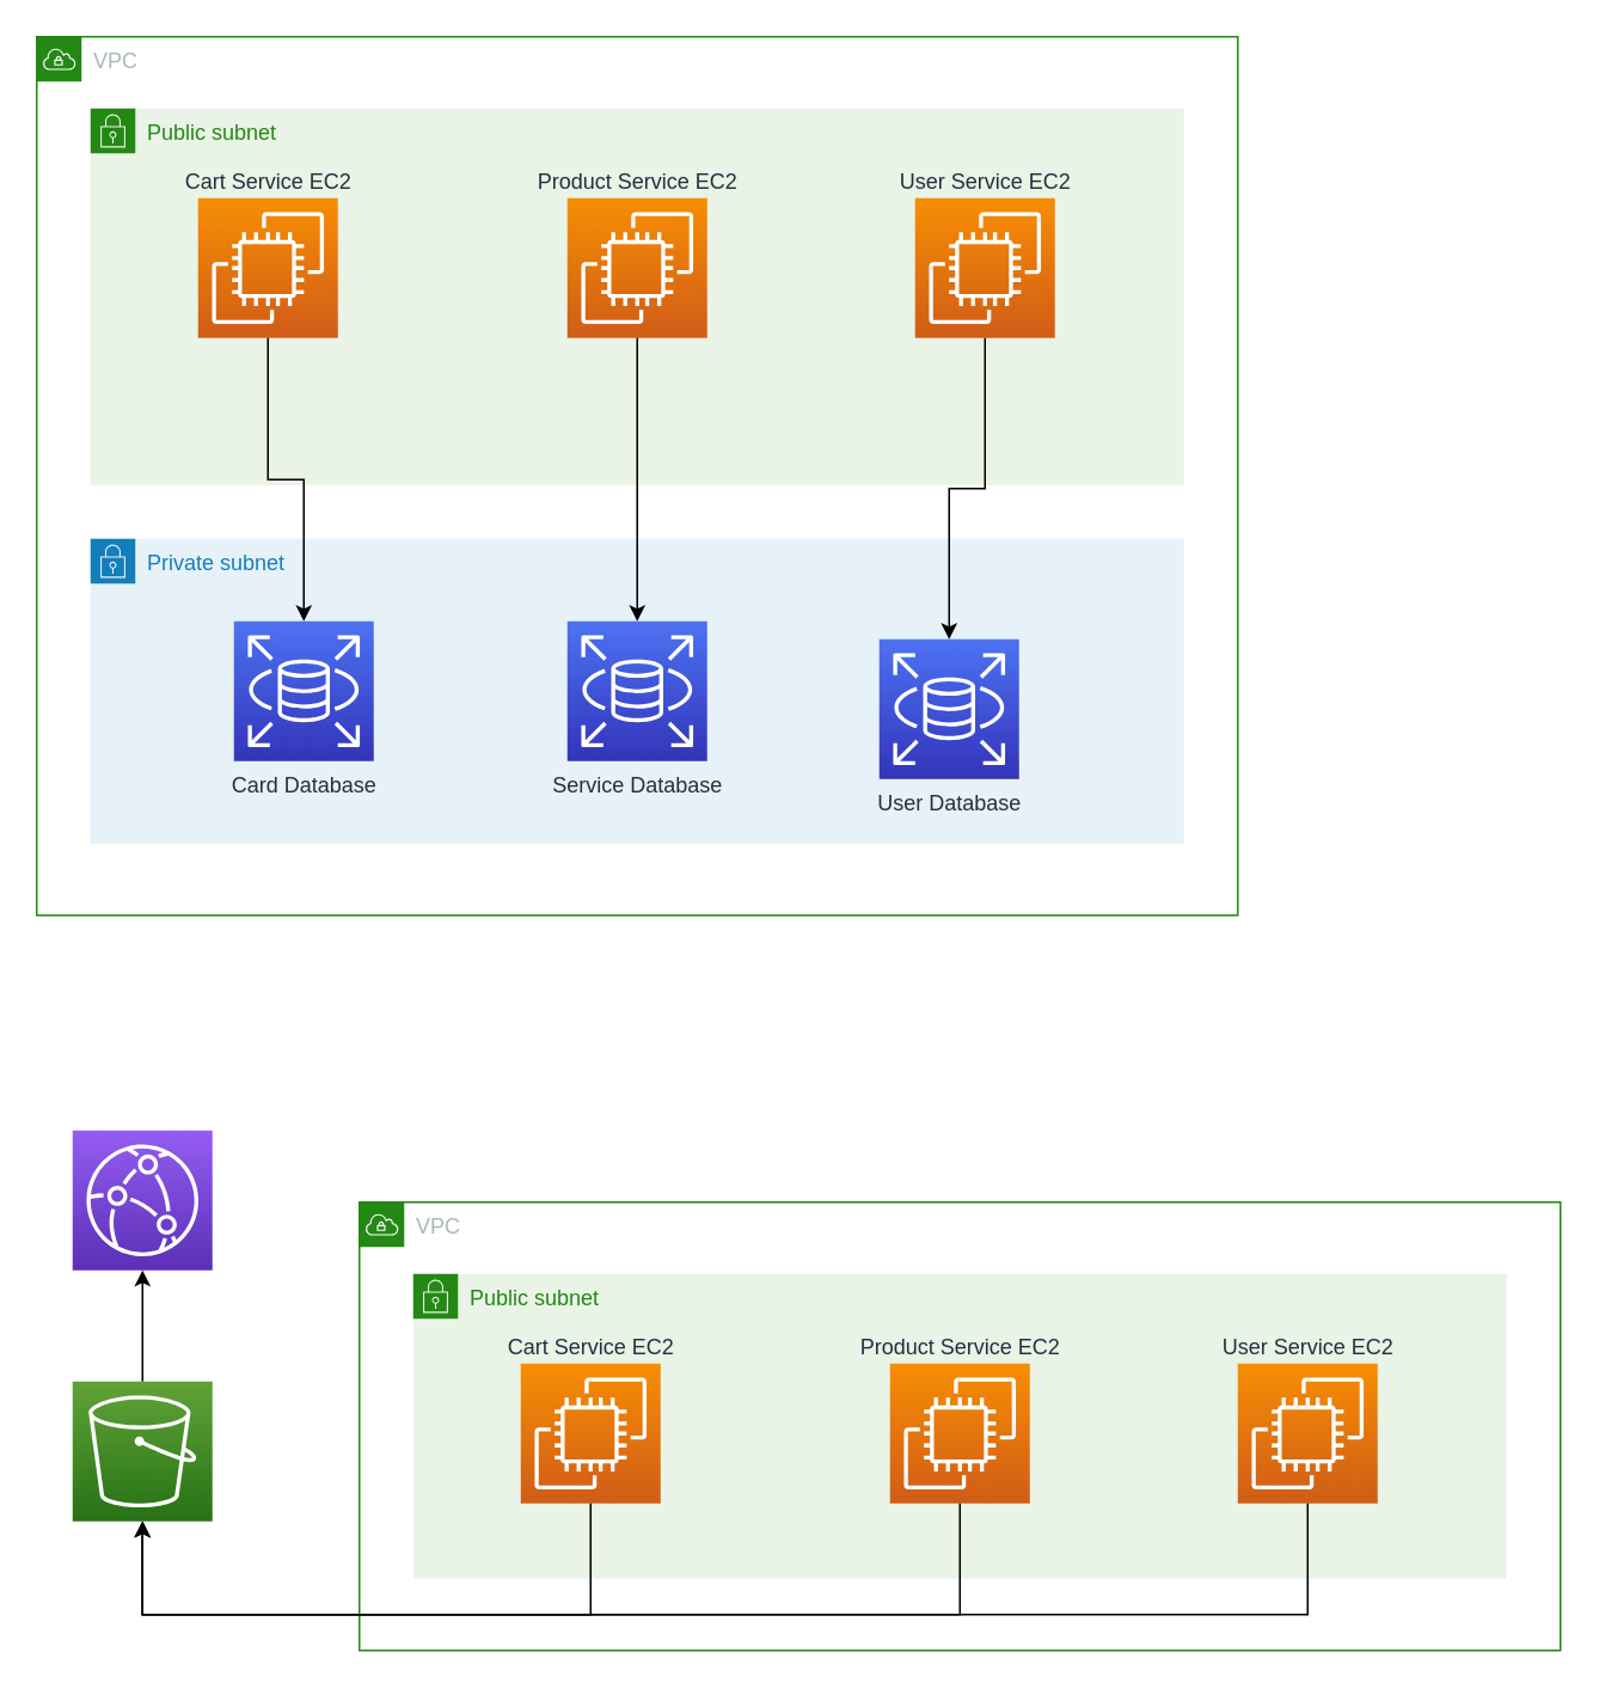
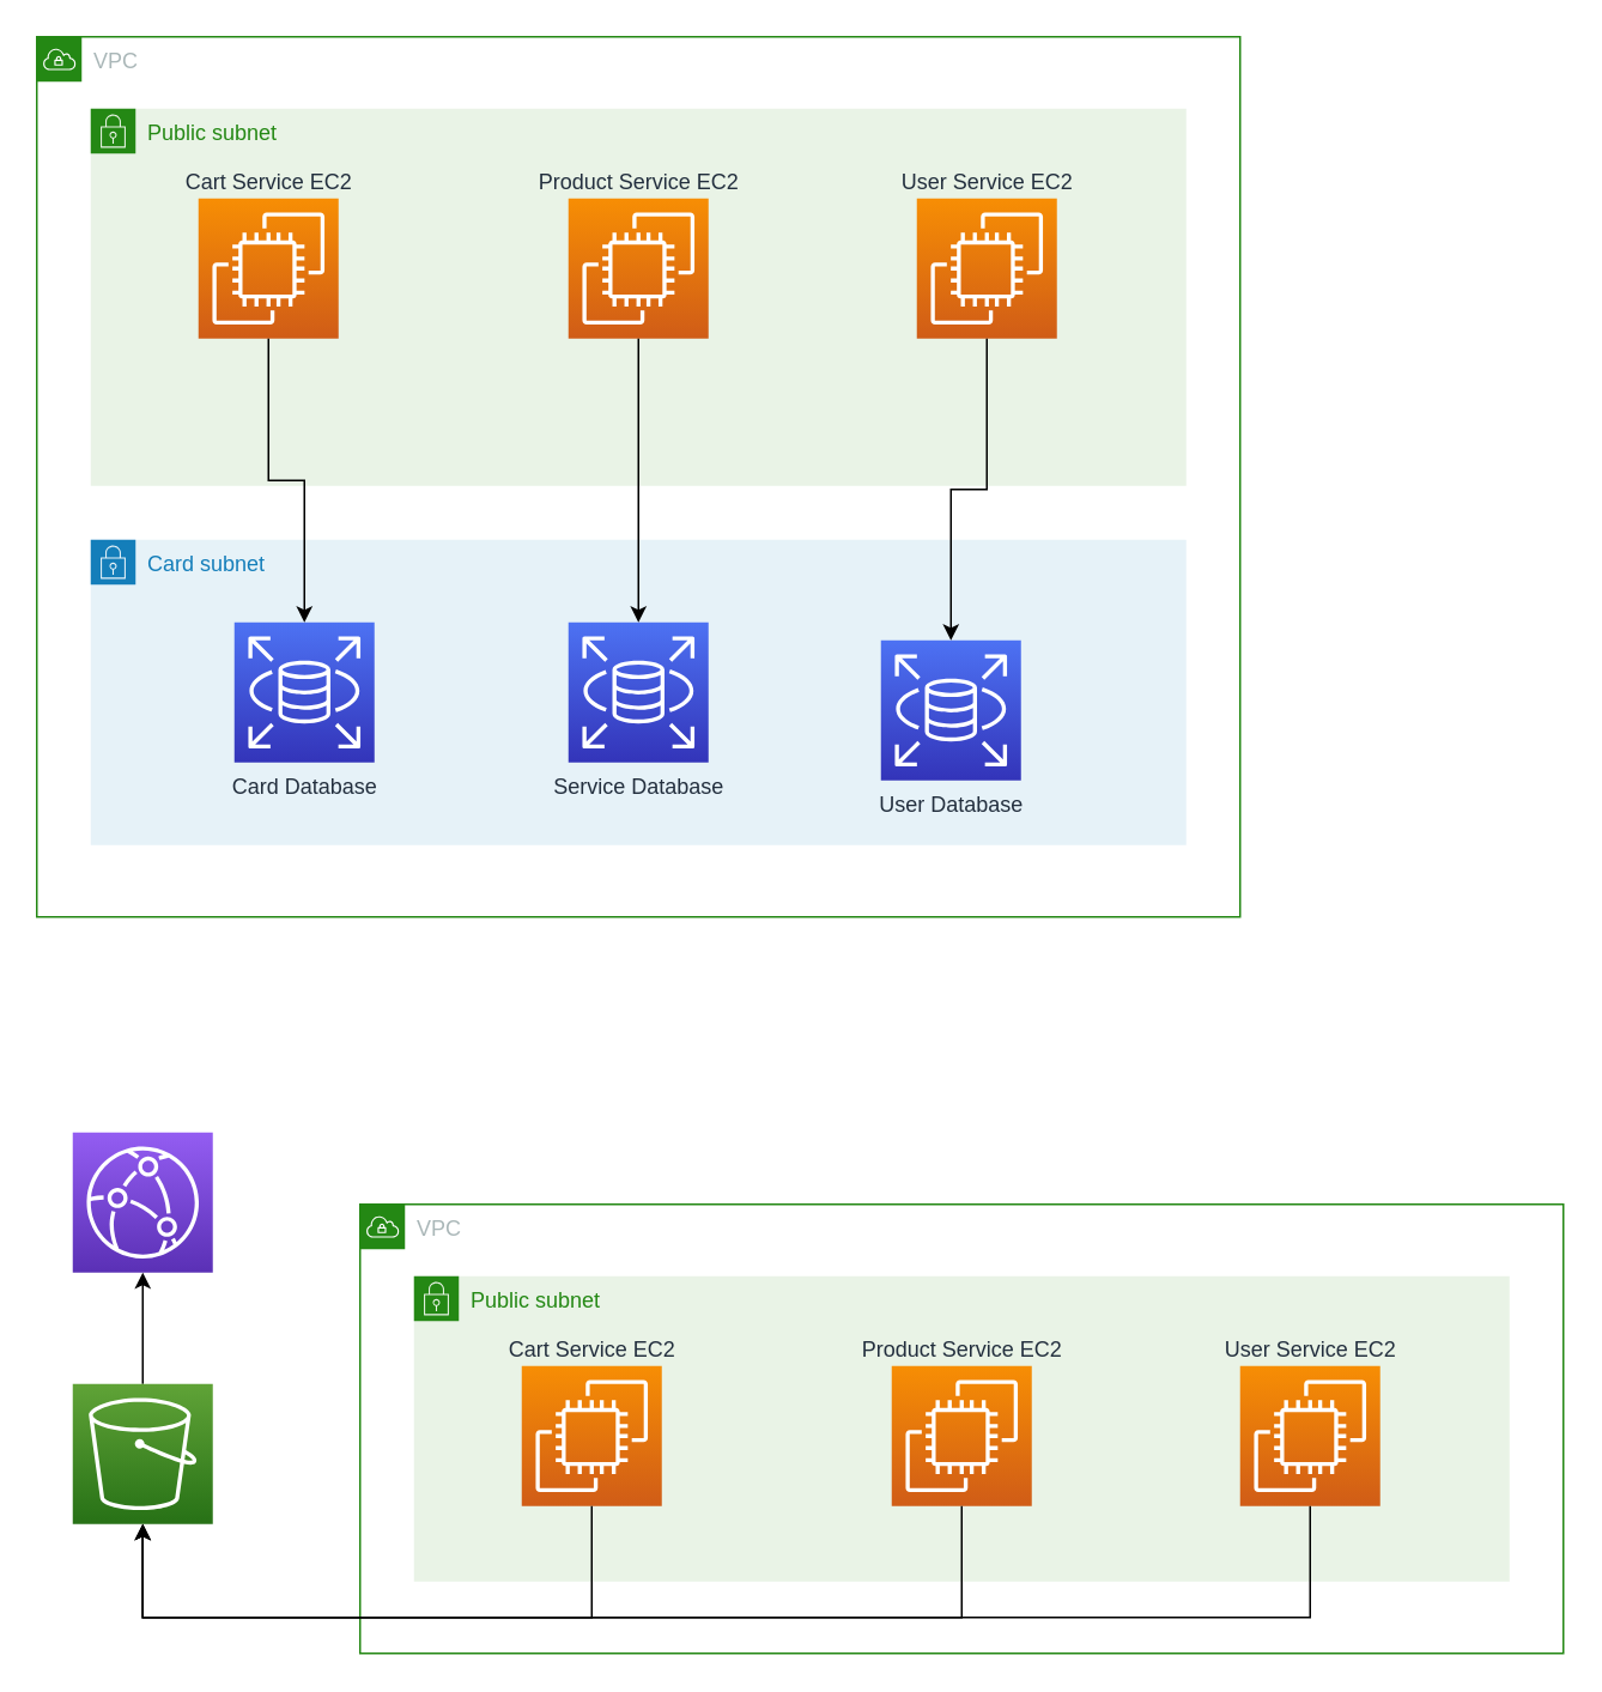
  <mxCell id="0" />
  <mxCell id="1" parent="0" />
  <mxCell id="2" value="VPC" style="points=[[0,0],[0.25,0],[0.5,0],[0.75,0],[1,0],[1,0.25],[1,0.5],[1,0.75],[1,1],[0.75,1],[0.5,1],[0.25,1],[0,1],[0,0.75],[0,0.5],[0,0.25]];outlineConnect=0;gradientColor=none;html=1;whiteSpace=wrap;fontSize=12;fontStyle=0;container=1;pointerEvents=0;collapsible=0;recursiveResize=0;shape=mxgraph.aws4.group;grIcon=mxgraph.aws4.group_vpc;strokeColor=#248814;fillColor=none;verticalAlign=top;align=left;spacingLeft=30;fontColor=#AAB7B8;dashed=0;" vertex="1" parent="1"><mxGeometry x="20" y="20" width="670" height="490" as="geometry" /></mxCell>
  <mxCell id="3" value="Public subnet" style="points=[[0,0],[0.25,0],[0.5,0],[0.75,0],[1,0],[1,0.25],[1,0.5],[1,0.75],[1,1],[0.75,1],[0.5,1],[0.25,1],[0,1],[0,0.75],[0,0.5],[0,0.25]];outlineConnect=0;gradientColor=none;html=1;whiteSpace=wrap;fontSize=12;fontStyle=0;container=1;pointerEvents=0;collapsible=0;recursiveResize=0;shape=mxgraph.aws4.group;grIcon=mxgraph.aws4.group_security_group;grStroke=0;strokeColor=#248814;fillColor=#E9F3E6;verticalAlign=top;align=left;spacingLeft=30;fontColor=#248814;dashed=0;" vertex="1" parent="2"><mxGeometry x="30" y="40" width="610" height="210" as="geometry" /></mxCell>
  <mxCell id="4" value="Cart Service EC2" style="sketch=0;points=[[0,0,0],[0.25,0,0],[0.5,0,0],[0.75,0,0],[1,0,0],[0,1,0],[0.25,1,0],[0.5,1,0],[0.75,1,0],[1,1,0],[0,0.25,0],[0,0.5,0],[0,0.75,0],[1,0.25,0],[1,0.5,0],[1,0.75,0]];outlineConnect=0;fontColor=#232F3E;gradientColor=#F78E04;gradientDirection=north;fillColor=#D05C17;strokeColor=#ffffff;dashed=0;verticalLabelPosition=top;verticalAlign=bottom;align=center;html=1;fontSize=12;fontStyle=0;aspect=fixed;shape=mxgraph.aws4.resourceIcon;resIcon=mxgraph.aws4.ec2;labelPosition=center;" vertex="1" parent="3"><mxGeometry x="60" y="50" width="78" height="78" as="geometry" /></mxCell>
  <mxCell id="5" value="Product Service EC2" style="sketch=0;points=[[0,0,0],[0.25,0,0],[0.5,0,0],[0.75,0,0],[1,0,0],[0,1,0],[0.25,1,0],[0.5,1,0],[0.75,1,0],[1,1,0],[0,0.25,0],[0,0.5,0],[0,0.75,0],[1,0.25,0],[1,0.5,0],[1,0.75,0]];outlineConnect=0;fontColor=#232F3E;gradientColor=#F78E04;gradientDirection=north;fillColor=#D05C17;strokeColor=#ffffff;dashed=0;verticalLabelPosition=top;verticalAlign=bottom;align=center;html=1;fontSize=12;fontStyle=0;aspect=fixed;shape=mxgraph.aws4.resourceIcon;resIcon=mxgraph.aws4.ec2;labelPosition=center;" vertex="1" parent="3"><mxGeometry x="266" y="50" width="78" height="78" as="geometry" /></mxCell>
  <mxCell id="6" value="User Service EC2" style="sketch=0;points=[[0,0,0],[0.25,0,0],[0.5,0,0],[0.75,0,0],[1,0,0],[0,1,0],[0.25,1,0],[0.5,1,0],[0.75,1,0],[1,1,0],[0,0.25,0],[0,0.5,0],[0,0.75,0],[1,0.25,0],[1,0.5,0],[1,0.75,0]];outlineConnect=0;fontColor=#232F3E;gradientColor=#F78E04;gradientDirection=north;fillColor=#D05C17;strokeColor=#ffffff;dashed=0;verticalLabelPosition=top;verticalAlign=bottom;align=center;html=1;fontSize=12;fontStyle=0;aspect=fixed;shape=mxgraph.aws4.resourceIcon;resIcon=mxgraph.aws4.ec2;labelPosition=center;" vertex="1" parent="3"><mxGeometry x="460" y="50" width="78" height="78" as="geometry" /></mxCell>
- <mxCell id="7" value="Private subnet" style="points=[[0,0],[0.25,0],[0.5,0],[0.75,0],[1,0],[1,0.25],[1,0.5],[1,0.75],[1,1],[0.75,1],[0.5,1],[0.25,1],[0,1],[0,0.75],[0,0.5],[0,0.25]];outlineConnect=0;gradientColor=none;html=1;whiteSpace=wrap;fontSize=12;fontStyle=0;container=1;pointerEvents=0;collapsible=0;recursiveResize=0;shape=mxgraph.aws4.group;grIcon=mxgraph.aws4.group_security_group;grStroke=0;strokeColor=#147EBA;fillColor=#E6F2F8;verticalAlign=top;align=left;spacingLeft=30;fontColor=#147EBA;dashed=0;" vertex="1" parent="2"><mxGeometry x="30" y="280" width="610" height="170" as="geometry" /></mxCell>
+ <mxCell id="7" value="Card subnet" style="points=[[0,0],[0.25,0],[0.5,0],[0.75,0],[1,0],[1,0.25],[1,0.5],[1,0.75],[1,1],[0.75,1],[0.5,1],[0.25,1],[0,1],[0,0.75],[0,0.5],[0,0.25]];outlineConnect=0;gradientColor=none;html=1;whiteSpace=wrap;fontSize=12;fontStyle=0;container=1;pointerEvents=0;collapsible=0;recursiveResize=0;shape=mxgraph.aws4.group;grIcon=mxgraph.aws4.group_security_group;grStroke=0;strokeColor=#147EBA;fillColor=#E6F2F8;verticalAlign=top;align=left;spacingLeft=30;fontColor=#147EBA;dashed=0;" vertex="1" parent="2"><mxGeometry x="30" y="280" width="610" height="170" as="geometry" /></mxCell>
  <mxCell id="8" value="Card Database" style="sketch=0;points=[[0,0,0],[0.25,0,0],[0.5,0,0],[0.75,0,0],[1,0,0],[0,1,0],[0.25,1,0],[0.5,1,0],[0.75,1,0],[1,1,0],[0,0.25,0],[0,0.5,0],[0,0.75,0],[1,0.25,0],[1,0.5,0],[1,0.75,0]];outlineConnect=0;fontColor=#232F3E;gradientColor=#4D72F3;gradientDirection=north;fillColor=#3334B9;strokeColor=#ffffff;dashed=0;verticalLabelPosition=bottom;verticalAlign=top;align=center;html=1;fontSize=12;fontStyle=0;aspect=fixed;shape=mxgraph.aws4.resourceIcon;resIcon=mxgraph.aws4.rds;" vertex="1" parent="7"><mxGeometry x="80" y="46" width="78" height="78" as="geometry" /></mxCell>
  <mxCell id="9" value="Service Database" style="sketch=0;points=[[0,0,0],[0.25,0,0],[0.5,0,0],[0.75,0,0],[1,0,0],[0,1,0],[0.25,1,0],[0.5,1,0],[0.75,1,0],[1,1,0],[0,0.25,0],[0,0.5,0],[0,0.75,0],[1,0.25,0],[1,0.5,0],[1,0.75,0]];outlineConnect=0;fontColor=#232F3E;gradientColor=#4D72F3;gradientDirection=north;fillColor=#3334B9;strokeColor=#ffffff;dashed=0;verticalLabelPosition=bottom;verticalAlign=top;align=center;html=1;fontSize=12;fontStyle=0;aspect=fixed;shape=mxgraph.aws4.resourceIcon;resIcon=mxgraph.aws4.rds;" vertex="1" parent="7"><mxGeometry x="266" y="46" width="78" height="78" as="geometry" /></mxCell>
  <mxCell id="10" value="User Database" style="sketch=0;points=[[0,0,0],[0.25,0,0],[0.5,0,0],[0.75,0,0],[1,0,0],[0,1,0],[0.25,1,0],[0.5,1,0],[0.75,1,0],[1,1,0],[0,0.25,0],[0,0.5,0],[0,0.75,0],[1,0.25,0],[1,0.5,0],[1,0.75,0]];outlineConnect=0;fontColor=#232F3E;gradientColor=#4D72F3;gradientDirection=north;fillColor=#3334B9;strokeColor=#ffffff;dashed=0;verticalLabelPosition=bottom;verticalAlign=top;align=center;html=1;fontSize=12;fontStyle=0;aspect=fixed;shape=mxgraph.aws4.resourceIcon;resIcon=mxgraph.aws4.rds;" vertex="1" parent="7"><mxGeometry x="440" y="56" width="78" height="78" as="geometry" /></mxCell>
  <mxCell id="11" style="edgeStyle=orthogonalEdgeStyle;rounded=0;orthogonalLoop=1;jettySize=auto;html=1;" edge="1" parent="2" source="4" target="8"><mxGeometry relative="1" as="geometry" /></mxCell>
  <mxCell id="12" style="edgeStyle=orthogonalEdgeStyle;rounded=0;orthogonalLoop=1;jettySize=auto;html=1;" edge="1" parent="2" source="5" target="9"><mxGeometry relative="1" as="geometry" /></mxCell>
  <mxCell id="13" style="edgeStyle=orthogonalEdgeStyle;rounded=0;orthogonalLoop=1;jettySize=auto;html=1;" edge="1" parent="2" source="6" target="10"><mxGeometry relative="1" as="geometry" /></mxCell>
  <mxCell id="14" value="VPC" style="points=[[0,0],[0.25,0],[0.5,0],[0.75,0],[1,0],[1,0.25],[1,0.5],[1,0.75],[1,1],[0.75,1],[0.5,1],[0.25,1],[0,1],[0,0.75],[0,0.5],[0,0.25]];outlineConnect=0;gradientColor=none;html=1;whiteSpace=wrap;fontSize=12;fontStyle=0;container=1;pointerEvents=0;collapsible=0;recursiveResize=0;shape=mxgraph.aws4.group;grIcon=mxgraph.aws4.group_vpc;strokeColor=#248814;fillColor=none;verticalAlign=top;align=left;spacingLeft=30;fontColor=#AAB7B8;dashed=0;" vertex="1" parent="1"><mxGeometry x="200" y="670" width="670" height="250" as="geometry" /></mxCell>
  <mxCell id="15" value="Public subnet" style="points=[[0,0],[0.25,0],[0.5,0],[0.75,0],[1,0],[1,0.25],[1,0.5],[1,0.75],[1,1],[0.75,1],[0.5,1],[0.25,1],[0,1],[0,0.75],[0,0.5],[0,0.25]];outlineConnect=0;gradientColor=none;html=1;whiteSpace=wrap;fontSize=12;fontStyle=0;container=1;pointerEvents=0;collapsible=0;recursiveResize=0;shape=mxgraph.aws4.group;grIcon=mxgraph.aws4.group_security_group;grStroke=0;strokeColor=#248814;fillColor=#E9F3E6;verticalAlign=top;align=left;spacingLeft=30;fontColor=#248814;dashed=0;" vertex="1" parent="14"><mxGeometry x="30" y="40" width="610" height="170" as="geometry" /></mxCell>
  <mxCell id="16" value="Cart Service EC2" style="sketch=0;points=[[0,0,0],[0.25,0,0],[0.5,0,0],[0.75,0,0],[1,0,0],[0,1,0],[0.25,1,0],[0.5,1,0],[0.75,1,0],[1,1,0],[0,0.25,0],[0,0.5,0],[0,0.75,0],[1,0.25,0],[1,0.5,0],[1,0.75,0]];outlineConnect=0;fontColor=#232F3E;gradientColor=#F78E04;gradientDirection=north;fillColor=#D05C17;strokeColor=#ffffff;dashed=0;verticalLabelPosition=top;verticalAlign=bottom;align=center;html=1;fontSize=12;fontStyle=0;aspect=fixed;shape=mxgraph.aws4.resourceIcon;resIcon=mxgraph.aws4.ec2;labelPosition=center;" vertex="1" parent="15"><mxGeometry x="60" y="50" width="78" height="78" as="geometry" /></mxCell>
  <mxCell id="17" value="Product Service EC2" style="sketch=0;points=[[0,0,0],[0.25,0,0],[0.5,0,0],[0.75,0,0],[1,0,0],[0,1,0],[0.25,1,0],[0.5,1,0],[0.75,1,0],[1,1,0],[0,0.25,0],[0,0.5,0],[0,0.75,0],[1,0.25,0],[1,0.5,0],[1,0.75,0]];outlineConnect=0;fontColor=#232F3E;gradientColor=#F78E04;gradientDirection=north;fillColor=#D05C17;strokeColor=#ffffff;dashed=0;verticalLabelPosition=top;verticalAlign=bottom;align=center;html=1;fontSize=12;fontStyle=0;aspect=fixed;shape=mxgraph.aws4.resourceIcon;resIcon=mxgraph.aws4.ec2;labelPosition=center;" vertex="1" parent="15"><mxGeometry x="266" y="50" width="78" height="78" as="geometry" /></mxCell>
  <mxCell id="18" value="User Service EC2" style="sketch=0;points=[[0,0,0],[0.25,0,0],[0.5,0,0],[0.75,0,0],[1,0,0],[0,1,0],[0.25,1,0],[0.5,1,0],[0.75,1,0],[1,1,0],[0,0.25,0],[0,0.5,0],[0,0.75,0],[1,0.25,0],[1,0.5,0],[1,0.75,0]];outlineConnect=0;fontColor=#232F3E;gradientColor=#F78E04;gradientDirection=north;fillColor=#D05C17;strokeColor=#ffffff;dashed=0;verticalLabelPosition=top;verticalAlign=bottom;align=center;html=1;fontSize=12;fontStyle=0;aspect=fixed;shape=mxgraph.aws4.resourceIcon;resIcon=mxgraph.aws4.ec2;labelPosition=center;" vertex="1" parent="15"><mxGeometry x="460" y="50" width="78" height="78" as="geometry" /></mxCell>
  <mxCell id="19" style="edgeStyle=orthogonalEdgeStyle;rounded=0;orthogonalLoop=1;jettySize=auto;html=1;entryX=0.5;entryY=1;entryDx=0;entryDy=0;entryPerimeter=0;" edge="1" parent="1" source="20" target="24"><mxGeometry relative="1" as="geometry" /></mxCell>
  <mxCell id="20" value="" style="sketch=0;points=[[0,0,0],[0.25,0,0],[0.5,0,0],[0.75,0,0],[1,0,0],[0,1,0],[0.25,1,0],[0.5,1,0],[0.75,1,0],[1,1,0],[0,0.25,0],[0,0.5,0],[0,0.75,0],[1,0.25,0],[1,0.5,0],[1,0.75,0]];outlineConnect=0;fontColor=#232F3E;gradientColor=#60A337;gradientDirection=north;fillColor=#277116;strokeColor=#ffffff;dashed=0;verticalLabelPosition=bottom;verticalAlign=top;align=center;html=1;fontSize=12;fontStyle=0;aspect=fixed;shape=mxgraph.aws4.resourceIcon;resIcon=mxgraph.aws4.s3;" vertex="1" parent="1"><mxGeometry x="40" y="770" width="78" height="78" as="geometry" /></mxCell>
  <mxCell id="21" style="edgeStyle=orthogonalEdgeStyle;rounded=0;orthogonalLoop=1;jettySize=auto;html=1;entryX=0.5;entryY=1;entryDx=0;entryDy=0;entryPerimeter=0;" edge="1" parent="1" source="16" target="20"><mxGeometry relative="1" as="geometry"><Array as="points"><mxPoint x="329" y="900" /><mxPoint x="79" y="900" /></Array></mxGeometry></mxCell>
  <mxCell id="22" style="edgeStyle=orthogonalEdgeStyle;rounded=0;orthogonalLoop=1;jettySize=auto;html=1;" edge="1" parent="1" source="17" target="20"><mxGeometry relative="1" as="geometry"><mxPoint x="80" y="840" as="targetPoint" /><Array as="points"><mxPoint x="535" y="900" /><mxPoint x="79" y="900" /></Array></mxGeometry></mxCell>
  <mxCell id="23" style="edgeStyle=orthogonalEdgeStyle;rounded=0;orthogonalLoop=1;jettySize=auto;html=1;entryX=0.5;entryY=1;entryDx=0;entryDy=0;entryPerimeter=0;" edge="1" parent="1" source="18" target="20"><mxGeometry relative="1" as="geometry"><Array as="points"><mxPoint x="729" y="900" /><mxPoint x="79" y="900" /></Array></mxGeometry></mxCell>
  <mxCell id="24" value="" style="sketch=0;points=[[0,0,0],[0.25,0,0],[0.5,0,0],[0.75,0,0],[1,0,0],[0,1,0],[0.25,1,0],[0.5,1,0],[0.75,1,0],[1,1,0],[0,0.25,0],[0,0.5,0],[0,0.75,0],[1,0.25,0],[1,0.5,0],[1,0.75,0]];outlineConnect=0;fontColor=#232F3E;gradientColor=#945DF2;gradientDirection=north;fillColor=#5A30B5;strokeColor=#ffffff;dashed=0;verticalLabelPosition=bottom;verticalAlign=top;align=center;html=1;fontSize=12;fontStyle=0;aspect=fixed;shape=mxgraph.aws4.resourceIcon;resIcon=mxgraph.aws4.cloudfront;" vertex="1" parent="1"><mxGeometry x="40" y="630" width="78" height="78" as="geometry" /></mxCell>
